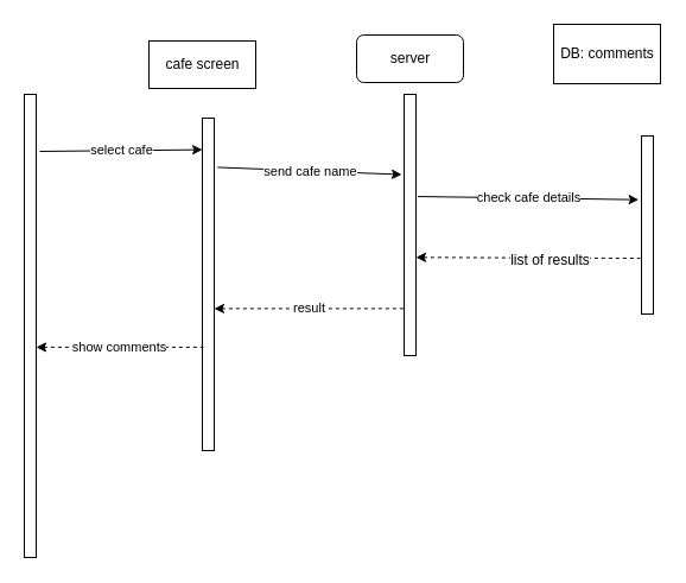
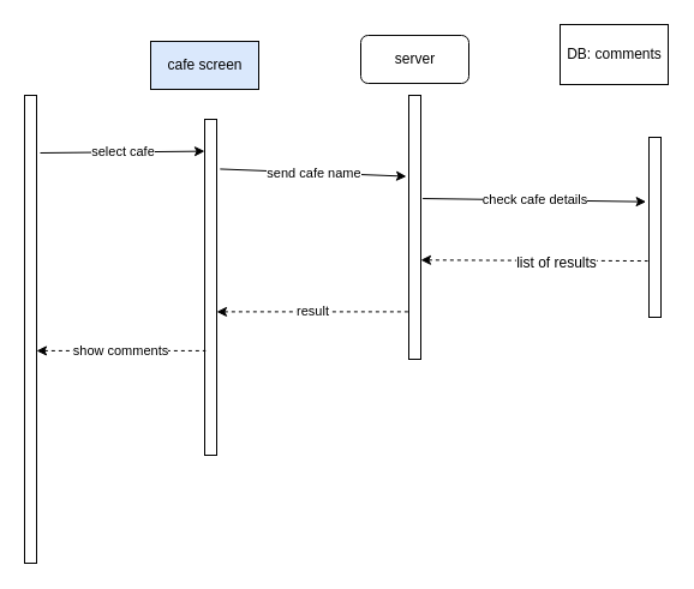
  <mxCell id="0" />
  <mxCell id="1" parent="0" />
  <mxCell id="2" value="" style="html=1;points=[];perimeter=orthogonalPerimeter;" vertex="1" parent="1"><mxGeometry x="20" y="79" width="10" height="390" as="geometry" /></mxCell>
  <mxCell id="3" value="" style="html=1;points=[];perimeter=orthogonalPerimeter;" vertex="1" parent="1"><mxGeometry x="170" y="99" width="10" height="280" as="geometry" /></mxCell>
- <mxCell id="4" value="cafe screen" style="html=1;" vertex="1" parent="1"><mxGeometry x="125" y="34" width="90" height="40" as="geometry" /></mxCell>
+ <mxCell id="4" value="cafe screen" style="html=1;fillColor=#dae8fc;" vertex="1" parent="1"><mxGeometry x="125" y="34" width="90" height="40" as="geometry" /></mxCell>
  <mxCell id="5" value="" style="html=1;points=[];perimeter=orthogonalPerimeter;" vertex="1" parent="1"><mxGeometry x="340" y="79" width="10" height="220" as="geometry" /></mxCell>
  <mxCell id="6" value="server" style="html=1;rounded=1;" vertex="1" parent="1"><mxGeometry x="300" y="29" width="90" height="40" as="geometry" /></mxCell>
  <mxCell id="7" value="" style="html=1;points=[];perimeter=orthogonalPerimeter;" vertex="1" parent="1"><mxGeometry x="540" y="114" width="10" height="150" as="geometry" /></mxCell>
  <mxCell id="8" value="DB: comments" style="html=1;" vertex="1" parent="1"><mxGeometry x="466" y="20" width="90" height="50" as="geometry" /></mxCell>
  <mxCell id="9" value="select cafe" style="endArrow=classic;html=1;entryX=0;entryY=0.095;entryDx=0;entryDy=0;entryPerimeter=0;" edge="1" parent="1" target="3"><mxGeometry width="50" height="50" relative="1" as="geometry"><mxPoint x="33" y="127" as="sourcePoint" /><mxPoint x="100" y="117" as="targetPoint" /></mxGeometry></mxCell>
  <mxCell id="10" value="send cafe name" style="endArrow=classic;html=1;exitX=1.28;exitY=0.148;exitDx=0;exitDy=0;exitPerimeter=0;entryX=-0.2;entryY=0.307;entryDx=0;entryDy=0;entryPerimeter=0;" edge="1" parent="1" source="3" target="5"><mxGeometry width="50" height="50" relative="1" as="geometry"><mxPoint x="205" y="159" as="sourcePoint" /><mxPoint x="277" y="149" as="targetPoint" /></mxGeometry></mxCell>
  <mxCell id="11" value="check cafe details" style="endArrow=classic;html=1;exitX=1.16;exitY=0.391;exitDx=0;exitDy=0;exitPerimeter=0;entryX=-0.24;entryY=0.358;entryDx=0;entryDy=0;entryPerimeter=0;" edge="1" parent="1" source="5" target="7"><mxGeometry width="50" height="50" relative="1" as="geometry"><mxPoint x="370" y="209" as="sourcePoint" /><mxPoint x="420" y="159" as="targetPoint" /></mxGeometry></mxCell>
  <mxCell id="12" value="" style="endArrow=none;dashed=1;html=1;startArrow=classic;startFill=1;exitX=1;exitY=0.624;exitDx=0;exitDy=0;exitPerimeter=0;entryX=-0.1;entryY=0.687;entryDx=0;entryDy=0;entryPerimeter=0;" edge="1" parent="1" source="5" target="7"><mxGeometry width="50" height="50" relative="1" as="geometry"><mxPoint x="350" y="324" as="sourcePoint" /><mxPoint x="432" y="216" as="targetPoint" /></mxGeometry></mxCell>
  <mxCell id="13" value="list of results" style="text;html=1;align=center;verticalAlign=middle;resizable=0;points=[];;labelBackgroundColor=#ffffff;" vertex="1" connectable="0" parent="12"><mxGeometry x="0.195" y="-2" relative="1" as="geometry"><mxPoint as="offset" /></mxGeometry></mxCell>
  <mxCell id="14" value="result" style="endArrow=none;dashed=1;html=1;startArrow=classic;startFill=1;entryX=-0.04;entryY=0.82;entryDx=0;entryDy=0;entryPerimeter=0;" edge="1" parent="1" source="3" target="5"><mxGeometry width="50" height="50" relative="1" as="geometry"><mxPoint x="220" y="319" as="sourcePoint" /><mxPoint x="270" y="269" as="targetPoint" /></mxGeometry></mxCell>
  <mxCell id="15" value="show comments" style="endArrow=none;dashed=1;html=1;startArrow=classic;startFill=1;entryX=0.08;entryY=0.689;entryDx=0;entryDy=0;entryPerimeter=0;" edge="1" parent="1" source="2" target="3"><mxGeometry width="50" height="50" relative="1" as="geometry"><mxPoint x="100" y="399" as="sourcePoint" /><mxPoint x="160" y="369" as="targetPoint" /></mxGeometry></mxCell>
